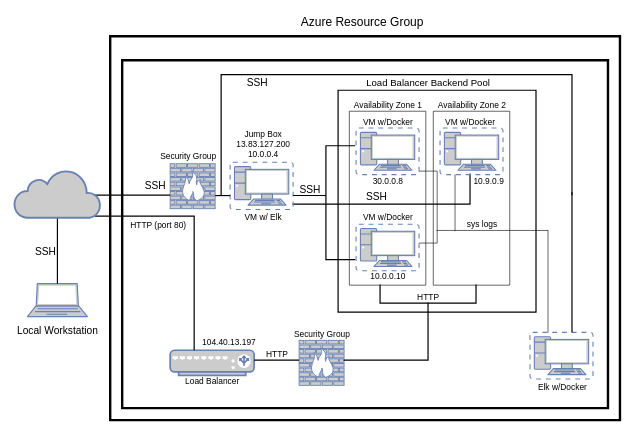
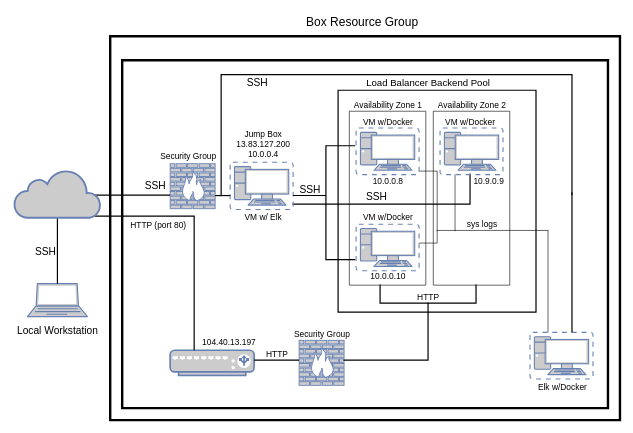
  <mxCell id="0" />
  <mxCell id="1" parent="0" />
  <mxCell id="2" value="" style="shape=partialRectangle;whiteSpace=wrap;html=1;top=0;left=0;fillColor=none;strokeWidth=2;fontSize=14;" vertex="1" parent="1"><mxGeometry x="488" y="290" width="295" height="50" as="geometry" /></mxCell>
  <mxCell id="3" value="" style="verticalLabelPosition=bottom;verticalAlign=top;html=1;shape=mxgraph.basic.rect;fillColor2=none;strokeWidth=4;size=20;indent=5;fillColor=none;" vertex="1" parent="1"><mxGeometry x="183" y="60" width="850" height="640" as="geometry" /></mxCell>
  <mxCell id="4" value="" style="verticalLabelPosition=bottom;verticalAlign=top;html=1;shape=mxgraph.basic.rect;fillColor2=none;strokeWidth=4;size=20;indent=5;fillColor=none;" vertex="1" parent="1"><mxGeometry x="203" y="100" width="810" height="580" as="geometry" /></mxCell>
  <mxCell id="5" value="" style="shape=partialRectangle;whiteSpace=wrap;html=1;bottom=1;right=1;left=1;top=0;fillColor=none;routingCenterX=-0.5;strokeWidth=2;rotation=-180;" vertex="1" parent="1"><mxGeometry x="368" y="124" width="585" height="200" as="geometry" /></mxCell>
  <mxCell id="6" value="" style="verticalLabelPosition=bottom;verticalAlign=top;html=1;shape=mxgraph.basic.rect;fillColor2=none;strokeWidth=2;size=20;indent=5;fillColor=none;" vertex="1" parent="1"><mxGeometry x="563" y="150" width="330" height="370" as="geometry" /></mxCell>
  <mxCell id="7" value="" style="verticalLabelPosition=bottom;verticalAlign=top;html=1;shape=mxgraph.basic.rect;fillColor2=none;strokeWidth=1;size=20;indent=5;fillColor=none;" vertex="1" parent="1"><mxGeometry x="721.75" y="185" width="127.5" height="290" as="geometry" /></mxCell>
  <mxCell id="8" value="" style="verticalLabelPosition=bottom;verticalAlign=top;html=1;shape=mxgraph.basic.rect;fillColor2=none;strokeWidth=1;size=20;indent=5;fillColor=none;" vertex="1" parent="1"><mxGeometry x="581.75" y="185" width="127.5" height="290" as="geometry" /></mxCell>
  <mxCell id="9" value="" style="fontColor=#0066CC;verticalAlign=top;verticalLabelPosition=bottom;labelPosition=center;align=center;html=1;outlineConnect=0;fillColor=#CCCCCC;strokeColor=#6881B3;gradientColor=none;gradientDirection=north;strokeWidth=2;shape=mxgraph.networks.laptop;" vertex="1" parent="1"><mxGeometry x="45" y="472.5" width="100" height="55" as="geometry" /></mxCell>
  <mxCell id="10" value="" style="fontColor=#0066CC;verticalAlign=top;verticalLabelPosition=bottom;labelPosition=center;align=center;html=1;outlineConnect=0;fillColor=#CCCCCC;strokeColor=#6881B3;gradientColor=none;gradientDirection=north;strokeWidth=2;shape=mxgraph.networks.firewall;" vertex="1" parent="1"><mxGeometry x="283" y="272.5" width="75" height="75" as="geometry" /></mxCell>
  <mxCell id="11" value="" style="fontColor=#0066CC;verticalAlign=top;verticalLabelPosition=bottom;labelPosition=center;align=center;html=1;outlineConnect=0;fillColor=#CCCCCC;strokeColor=#6881B3;gradientColor=none;gradientDirection=north;strokeWidth=2;shape=mxgraph.networks.virtual_pc;" vertex="1" parent="1"><mxGeometry x="383" y="270" width="105" height="78.8" as="geometry" /></mxCell>
  <mxCell id="12" value="" style="fontColor=#0066CC;verticalAlign=top;verticalLabelPosition=bottom;labelPosition=center;align=center;html=1;outlineConnect=0;fillColor=#CCCCCC;strokeColor=#6881B3;gradientColor=none;gradientDirection=north;strokeWidth=2;shape=mxgraph.networks.virtual_pc;" vertex="1" parent="1"><mxGeometry x="593" y="213" width="105" height="77.61" as="geometry" /></mxCell>
  <mxCell id="13" value="" style="fontColor=#0066CC;verticalAlign=top;verticalLabelPosition=bottom;labelPosition=center;align=center;html=1;outlineConnect=0;fillColor=#CCCCCC;strokeColor=#6881B3;gradientColor=none;gradientDirection=north;strokeWidth=2;shape=mxgraph.networks.virtual_pc;" vertex="1" parent="1"><mxGeometry x="593" y="373.39" width="105" height="77.61" as="geometry" /></mxCell>
  <mxCell id="14" value="" style="fontColor=#0066CC;verticalAlign=top;verticalLabelPosition=bottom;labelPosition=center;align=center;html=1;outlineConnect=0;fillColor=#CCCCCC;strokeColor=#6881B3;gradientColor=none;gradientDirection=north;strokeWidth=2;shape=mxgraph.networks.virtual_pc;" vertex="1" parent="1"><mxGeometry x="733" y="213" width="105" height="77.61" as="geometry" /></mxCell>
  <mxCell id="15" value="" style="fontColor=#0066CC;verticalAlign=top;verticalLabelPosition=bottom;labelPosition=center;align=center;html=1;outlineConnect=0;fillColor=#CCCCCC;strokeColor=#6881B3;gradientColor=none;gradientDirection=north;strokeWidth=2;shape=mxgraph.networks.load_balancer;" vertex="1" parent="1"><mxGeometry x="283" y="583.5" width="140" height="42" as="geometry" /></mxCell>
  <mxCell id="16" value="" style="fontColor=#0066CC;verticalAlign=top;verticalLabelPosition=bottom;labelPosition=center;align=center;html=1;outlineConnect=0;fillColor=#CCCCCC;strokeColor=#6881B3;gradientColor=none;gradientDirection=north;strokeWidth=2;shape=mxgraph.networks.firewall;" vertex="1" parent="1"><mxGeometry x="498" y="567" width="75" height="75" as="geometry" /></mxCell>
  <mxCell id="17" value="" style="fontColor=#0066CC;verticalAlign=top;verticalLabelPosition=bottom;labelPosition=center;align=center;html=1;outlineConnect=0;fillColor=#CCCCCC;strokeColor=#6881B3;gradientColor=none;gradientDirection=north;strokeWidth=2;shape=mxgraph.networks.virtual_pc;" vertex="1" parent="1"><mxGeometry x="883" y="553.75" width="105" height="77.61" as="geometry" /></mxCell>
  <mxCell id="18" value="" style="line;strokeWidth=2;direction=south;html=1;" vertex="1" parent="1"><mxGeometry x="90" y="362.5" width="10" height="110" as="geometry" /></mxCell>
  <mxCell id="19" value="" style="line;strokeWidth=2;html=1;" vertex="1" parent="1"><mxGeometry x="153" y="320" width="130" height="10" as="geometry" /></mxCell>
  <mxCell id="20" value="" style="line;strokeWidth=2;html=1;" vertex="1" parent="1"><mxGeometry x="358" y="320.6" width="25" height="10" as="geometry" /></mxCell>
  <mxCell id="21" value="" style="shape=partialRectangle;whiteSpace=wrap;html=1;bottom=0;right=0;fillColor=none;rotation=90;strokeWidth=2;" vertex="1" parent="1"><mxGeometry x="129.25" y="388.75" width="222.5" height="165" as="geometry" /></mxCell>
  <mxCell id="22" value="" style="line;strokeWidth=2;html=1;" vertex="1" parent="1"><mxGeometry x="423" y="595" width="75" height="10" as="geometry" /></mxCell>
  <mxCell id="23" value="" style="html=1;outlineConnect=0;fillColor=#CCCCCC;strokeColor=#6881B3;gradientColor=none;gradientDirection=north;strokeWidth=2;shape=mxgraph.networks.cloud;fontColor=#ffffff;" vertex="1" parent="1"><mxGeometry x="23" y="282.5" width="144" height="80" as="geometry" /></mxCell>
  <mxCell id="24" value="" style="shape=partialRectangle;whiteSpace=wrap;html=1;top=0;left=0;fillColor=none;strokeWidth=2;" vertex="1" parent="1"><mxGeometry x="573" y="505" width="140" height="95" as="geometry" /></mxCell>
  <mxCell id="25" value="" style="shape=partialRectangle;whiteSpace=wrap;html=1;bottom=1;right=1;left=1;top=0;fillColor=none;routingCenterX=-0.5;strokeWidth=2;rotation=90;" vertex="1" parent="1"><mxGeometry x="471.61" y="313.61" width="190" height="47.8" as="geometry" /></mxCell>
  <mxCell id="26" value="" style="line;strokeWidth=2;html=1;fillColor=none;" vertex="1" parent="1"><mxGeometry x="488" y="320.5" width="55" height="10" as="geometry" /></mxCell>
  <mxCell id="27" value="" style="line;strokeWidth=2;direction=south;html=1;fillColor=none;" vertex="1" parent="1"><mxGeometry x="948" y="320" width="10" height="233.75" as="geometry" /></mxCell>
  <mxCell id="28" value="Local Workstation" style="text;html=1;resizable=0;autosize=1;align=center;verticalAlign=middle;points=[];fillColor=none;strokeColor=none;rounded=0;fontSize=17;fontStyle=0" vertex="1" parent="1"><mxGeometry x="20" y="537" width="150" height="30" as="geometry" /></mxCell>
  <mxCell id="29" value="SSH" style="text;html=1;resizable=0;autosize=1;align=center;verticalAlign=middle;points=[];fillColor=none;strokeColor=none;rounded=0;fontSize=17;" vertex="1" parent="1"><mxGeometry x="50" y="406.19" width="50" height="30" as="geometry" /></mxCell>
  <mxCell id="30" value="SSH" style="text;html=1;resizable=0;autosize=1;align=center;verticalAlign=middle;points=[];fillColor=none;strokeColor=none;rounded=0;fontSize=17;" vertex="1" parent="1"><mxGeometry x="233" y="295" width="50" height="30" as="geometry" /></mxCell>
  <mxCell id="31" value="SSH" style="text;html=1;resizable=0;autosize=1;align=center;verticalAlign=middle;points=[];fillColor=none;strokeColor=none;rounded=0;fontSize=17;" vertex="1" parent="1"><mxGeometry x="601.75" y="314" width="50" height="30" as="geometry" /></mxCell>
  <mxCell id="32" value="SSH" style="text;html=1;resizable=0;autosize=1;align=center;verticalAlign=middle;points=[];fillColor=none;strokeColor=none;rounded=0;fontSize=17;" vertex="1" parent="1"><mxGeometry x="403" y="124" width="50" height="30" as="geometry" /></mxCell>
  <mxCell id="33" value="SSH" style="text;html=1;resizable=0;autosize=1;align=center;verticalAlign=middle;points=[];fillColor=none;strokeColor=none;rounded=0;fontSize=17;" vertex="1" parent="1"><mxGeometry x="490.5" y="301" width="50" height="30" as="geometry" /></mxCell>
  <mxCell id="34" value="Availability Zone 1" style="text;html=1;resizable=0;autosize=1;align=center;verticalAlign=middle;points=[];fillColor=none;strokeColor=none;rounded=0;fontSize=14;" vertex="1" parent="1"><mxGeometry x="580.5" y="165" width="130" height="20" as="geometry" /></mxCell>
  <mxCell id="35" value="Availability Zone 2" style="text;html=1;resizable=0;autosize=1;align=center;verticalAlign=middle;points=[];fillColor=none;strokeColor=none;rounded=0;fontSize=14;" vertex="1" parent="1"><mxGeometry x="720.5" y="165" width="130" height="20" as="geometry" /></mxCell>
  <mxCell id="36" value="VM w/ Elk" style="text;html=1;resizable=0;autosize=1;align=center;verticalAlign=middle;points=[];fillColor=none;strokeColor=none;rounded=0;fontSize=14;" vertex="1" parent="1"><mxGeometry x="388" y="352.39" width="100" height="20" as="geometry" /></mxCell>
  <mxCell id="37" value="VM w/Docker" style="text;html=1;resizable=0;autosize=1;align=center;verticalAlign=middle;points=[];fillColor=none;strokeColor=none;rounded=0;fontSize=14;" vertex="1" parent="1"><mxGeometry x="595.5" y="193" width="100" height="20" as="geometry" /></mxCell>
  <mxCell id="38" value="VM w/Docker" style="text;html=1;resizable=0;autosize=1;align=center;verticalAlign=middle;points=[];fillColor=none;strokeColor=none;rounded=0;fontSize=14;" vertex="1" parent="1"><mxGeometry x="733" y="193" width="100" height="20" as="geometry" /></mxCell>
  <mxCell id="39" value="VM w/Docker" style="text;html=1;resizable=0;autosize=1;align=center;verticalAlign=middle;points=[];fillColor=none;strokeColor=none;rounded=0;fontSize=14;" vertex="1" parent="1"><mxGeometry x="595.5" y="352.39" width="100" height="20" as="geometry" /></mxCell>
  <mxCell id="40" value="Security Group" style="text;html=1;resizable=0;autosize=1;align=center;verticalAlign=middle;points=[];fillColor=none;strokeColor=none;rounded=0;fontSize=14;" vertex="1" parent="1"><mxGeometry x="258" y="249.69" width="110" height="20" as="geometry" /></mxCell>
  <mxCell id="41" value="Security Group" style="text;html=1;resizable=0;autosize=1;align=center;verticalAlign=middle;points=[];fillColor=none;strokeColor=none;rounded=0;fontSize=14;" vertex="1" parent="1"><mxGeometry x="480.5" y="547" width="110" height="20" as="geometry" /></mxCell>
- <mxCell id="42" value="Load Balancer" style="text;html=1;resizable=0;autosize=1;align=center;verticalAlign=middle;points=[];fillColor=none;strokeColor=none;rounded=0;fontSize=14;" vertex="1" parent="1"><mxGeometry x="298" y="625.5" width="110" height="20" as="geometry" /></mxCell>
  <mxCell id="43" value="HTTP" style="text;html=1;resizable=0;autosize=1;align=center;verticalAlign=middle;points=[];fillColor=none;strokeColor=none;rounded=0;fontSize=14;" vertex="1" parent="1"><mxGeometry x="435.5" y="579.55" width="50" height="20" as="geometry" /></mxCell>
  <mxCell id="44" value="HTTP" style="text;html=1;resizable=0;autosize=1;align=center;verticalAlign=middle;points=[];fillColor=none;strokeColor=none;rounded=0;fontSize=14;" vertex="1" parent="1"><mxGeometry x="688" y="485" width="50" height="20" as="geometry" /></mxCell>
  <mxCell id="45" value="HTTP (port 80)" style="text;html=1;resizable=0;autosize=1;align=center;verticalAlign=middle;points=[];fillColor=none;strokeColor=none;rounded=0;fontSize=14;" vertex="1" parent="1"><mxGeometry x="208" y="365" width="110" height="20" as="geometry" /></mxCell>
  <mxCell id="46" value="Jump Box&lt;br&gt;&lt;span style=&quot;font-family: &amp;#34;az_ea_font&amp;#34; , &amp;#34;segoe ui&amp;#34; , &amp;#34;az_font&amp;#34; , , , , &amp;#34;roboto&amp;#34; , &amp;#34;oxygen&amp;#34; , &amp;#34;ubuntu&amp;#34; , &amp;#34;cantarell&amp;#34; , &amp;#34;open sans&amp;#34; , &amp;#34;helvetica neue&amp;#34; , sans-serif ; background-color: rgb(255 , 255 , 255)&quot;&gt;&lt;font style=&quot;font-size: 14px&quot;&gt;13.83.127.200&lt;/font&gt;&lt;br&gt;&lt;/span&gt;10.0.0.4" style="text;html=1;resizable=0;autosize=1;align=center;verticalAlign=middle;points=[];fillColor=none;strokeColor=none;rounded=0;fontSize=14;" vertex="1" parent="1"><mxGeometry x="383" y="210" width="110" height="60" as="geometry" /></mxCell>
  <mxCell id="47" value="" style="shape=partialRectangle;whiteSpace=wrap;html=1;bottom=1;right=1;left=1;top=0;fillColor=none;routingCenterX=-0.5;strokeWidth=2;fontSize=14;" vertex="1" parent="1"><mxGeometry x="633" y="475" width="160" height="30" as="geometry" /></mxCell>
  <mxCell id="48" value="Elk w/Docker" style="text;html=1;resizable=0;autosize=1;align=center;verticalAlign=middle;points=[];fillColor=none;strokeColor=none;rounded=0;fontSize=14;" vertex="1" parent="1"><mxGeometry x="887" y="635.36" width="100" height="20" as="geometry" /></mxCell>
- <mxCell id="49" value="30.0.0.8" style="text;html=1;resizable=0;autosize=1;align=center;verticalAlign=middle;points=[];fillColor=none;strokeColor=none;rounded=0;fontSize=14;" vertex="1" parent="1"><mxGeometry x="610.5" y="290.61" width="70" height="20" as="geometry" /></mxCell>
+ <mxCell id="49" value="10.0.0.8" style="text;html=1;resizable=0;autosize=1;align=center;verticalAlign=middle;points=[];fillColor=none;strokeColor=none;rounded=0;fontSize=14;" vertex="1" parent="1"><mxGeometry x="610.5" y="290.61" width="70" height="20" as="geometry" /></mxCell>
  <mxCell id="50" value="10.9.0.9" style="text;html=1;resizable=0;autosize=1;align=center;verticalAlign=middle;points=[];fillColor=none;strokeColor=none;rounded=0;fontSize=14;" vertex="1" parent="1"><mxGeometry x="779.25" y="290.61" width="70" height="20" as="geometry" /></mxCell>
  <mxCell id="51" value="10.0.0.10" style="text;html=1;resizable=0;autosize=1;align=center;verticalAlign=middle;points=[];fillColor=none;strokeColor=none;rounded=0;fontSize=14;" vertex="1" parent="1"><mxGeometry x="610.5" y="451" width="70" height="20" as="geometry" /></mxCell>
- <mxCell id="52" value="Azure Resource Group" style="text;html=1;resizable=0;autosize=1;align=center;verticalAlign=middle;points=[];fillColor=none;strokeColor=none;rounded=0;fontSize=20;" vertex="1" parent="1"><mxGeometry x="493" y="20" width="220" height="30" as="geometry" /></mxCell>
+ <mxCell id="52" value="Box Resource Group" style="text;html=1;resizable=0;autosize=1;align=center;verticalAlign=middle;points=[];fillColor=none;strokeColor=none;rounded=0;fontSize=20;" vertex="1" parent="1"><mxGeometry x="493" y="20" width="220" height="30" as="geometry" /></mxCell>
  <mxCell id="53" value="Load Balancer Backend Pool" style="text;html=1;resizable=0;autosize=1;align=center;verticalAlign=middle;points=[];fillColor=none;strokeColor=none;rounded=0;fontSize=16;" vertex="1" parent="1"><mxGeometry x="603" y="127" width="220" height="20" as="geometry" /></mxCell>
  <mxCell id="54" value="&lt;span style=&quot;background-color: rgb(255, 255, 255); font-size: 14px;&quot;&gt;104.40.13.197&lt;/span&gt;" style="text;html=1;resizable=0;autosize=1;align=center;verticalAlign=middle;points=[];fillColor=none;strokeColor=none;rounded=0;fontSize=14;" vertex="1" parent="1"><mxGeometry x="325.5" y="559.55" width="110" height="20" as="geometry" /></mxCell>
  <mxCell id="55" value="" style="shape=partialRectangle;whiteSpace=wrap;html=1;bottom=1;right=1;left=1;top=0;fillColor=none;routingCenterX=-0.5;strokeWidth=1;fontSize=14;rotation=-90;" vertex="1" parent="1"><mxGeometry x="653.69" y="330.31" width="120" height="29" as="geometry" /></mxCell>
  <mxCell id="56" value="" style="line;strokeWidth=1;html=1;fillColor=none;fontSize=14;" vertex="1" parent="1"><mxGeometry x="727" y="378.75" width="186" height="10" as="geometry" /></mxCell>
  <mxCell id="57" value="" style="line;strokeWidth=1;direction=south;html=1;fillColor=none;fontSize=14;" vertex="1" parent="1"><mxGeometry x="753" y="290" width="10" height="95" as="geometry" /></mxCell>
  <mxCell id="58" value="" style="line;strokeWidth=1;direction=south;html=1;fillColor=none;fontSize=14;" vertex="1" parent="1"><mxGeometry x="908" y="383" width="10" height="171.25" as="geometry" /></mxCell>
  <mxCell id="59" value="sys logs" style="text;html=1;resizable=0;autosize=1;align=center;verticalAlign=middle;points=[];fillColor=none;strokeColor=none;rounded=0;fontSize=14;" vertex="1" parent="1"><mxGeometry x="768" y="363" width="70" height="20" as="geometry" /></mxCell>
